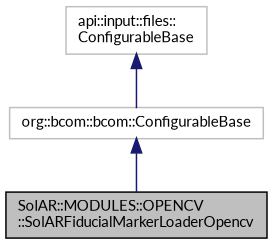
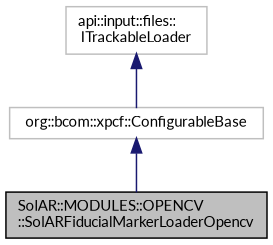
  digraph {
    fontname=Lato
    node [color=grey75 fillcolor=white fontname=Lato fontsize=10 shape=record style=filled]
    edge [color=midnightblue dir=back fontname=Lato fontsize=10 labelfontname=Helvetica labelfontsize=10 style=solid]
    n1 [color=black fillcolor=grey75 fontcolor=black height=0.2 label="SolAR::MODULES::OPENCV\l::SolARFiducialMarkerLoaderOpencv" width=0.4]
-   n2 [height=0.2 label="org::bcom::bcom::ConfigurableBase" width=0.4]
-   n3 [height=0.2 label="api::input::files::\lConfigurableBase" width=0.4]
+   n2 [height=0.2 label="org::bcom::xpcf::ConfigurableBase" width=0.4]
+   n3 [height=0.2 label="api::input::files::\lITrackableLoader" width=0.4]
    n2 -> n1
    n3 -> n2
  }
